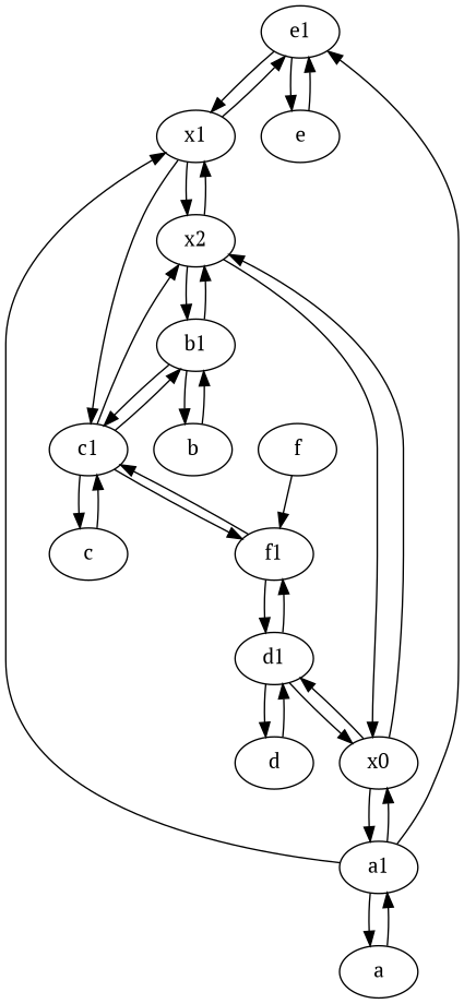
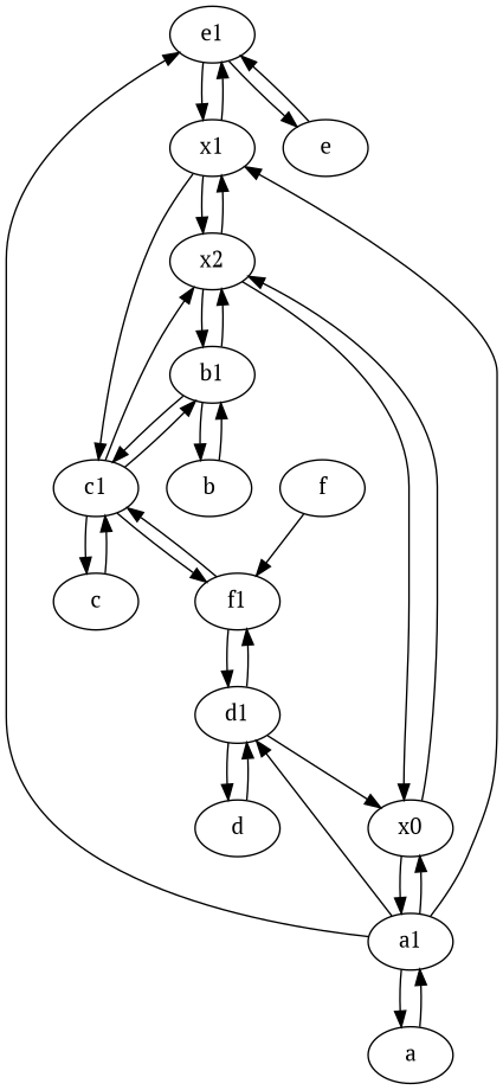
  digraph {
    fontname="PT Serif"
    node [fontname="PT Serif"]
    edge [fontname="PT Serif"]
    e1
    x1
    e
    c1
    x2
    a1
    a
    x0
    f1
    b1
    c
    d1
    b
    d
    f
    e1 -> x1
    e1 -> e
    x1 -> e1
    x1 -> c1
    x1 -> x2
    e -> e1
    c1 -> x2
    c1 -> f1
    c1 -> b1
    c1 -> c
    x2 -> x1
    x2 -> x0
    x2 -> b1
    a1 -> e1
    a1 -> x1
    a1 -> a
    a1 -> x0
    a -> a1
    x0 -> x2
    x0 -> a1
-   x0 -> d1
+   a1 -> d1
    f1 -> c1
    f1 -> d1
    b1 -> c1
    b1 -> x2
    b1 -> b
    c -> c1
    d1 -> x0
    d1 -> f1
    d1 -> d
    b -> b1
    d -> d1
    f -> f1
  }
